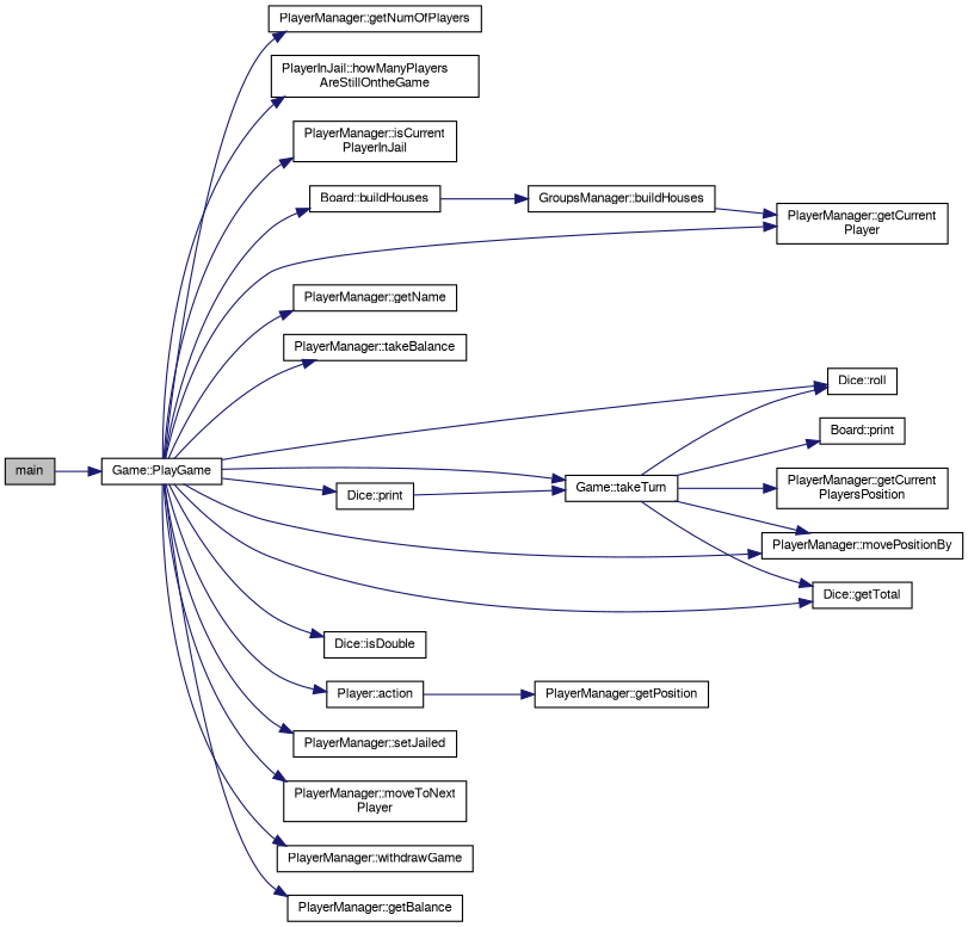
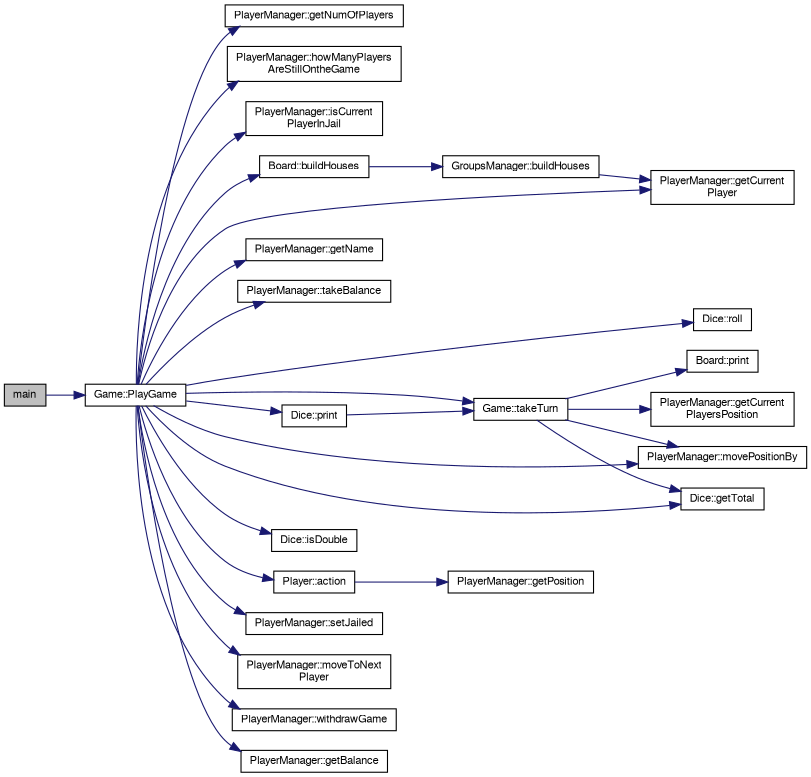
  digraph {
    rankdir=LR
    node [color=black fillcolor=white fontname=FreeSans fontsize=10 shape=record style=filled]
    edge [color=midnightblue fontname=FreeSans fontsize=10 labelfontname=FreeSans labelfontsize=10 style=solid]
    n1 [fillcolor=grey75 fontcolor=black height=0.2 label=main width=0.4]
    n2 [height=0.2 label="Game::PlayGame" width=0.4]
    n3 [height=0.2 label="PlayerManager::getNumOfPlayers" width=0.4]
-   n4 [height=0.2 label="PlayerInJail::howManyPlayers\lAreStillOntheGame" width=0.4]
+   n4 [height=0.2 label="PlayerManager::howManyPlayers\lAreStillOntheGame" width=0.4]
    n5 [height=0.2 label="PlayerManager::isCurrent\lPlayerInJail" width=0.4]
    n6 [height=0.2 label="PlayerManager::getCurrent\lPlayer" width=0.4]
    n7 [height=0.2 label="PlayerManager::getName" width=0.4]
    n8 [height=0.2 label="PlayerManager::takeBalance" width=0.4]
    n9 [height=0.2 label="Dice::roll" width=0.4]
    n10 [height=0.2 label="Dice::print" width=0.4]
    n11 [height=0.2 label="Dice::isDouble" width=0.4]
    n12 [height=0.2 label="PlayerManager::movePositionBy" width=0.4]
    n13 [height=0.2 label="Dice::getTotal" width=0.4]
    n14 [height=0.2 label="Player::action" width=0.4]
    n15 [height=0.2 label="PlayerManager::setJailed" width=0.4]
    n16 [height=0.2 label="Game::takeTurn" width=0.4]
    n17 [height=0.2 label="PlayerManager::moveToNext\lPlayer" width=0.4]
    n18 [height=0.2 label="PlayerManager::withdrawGame" width=0.4]
    n19 [height=0.2 label="PlayerManager::getBalance" width=0.4]
    n20 [height=0.2 label="Board::buildHouses" width=0.4]
    n21 [height=0.2 label="PlayerManager::getPosition" width=0.4]
    n22 [height=0.2 label="Board::print" width=0.4]
    n23 [height=0.2 label="PlayerManager::getCurrent\lPlayersPosition" width=0.4]
    n24 [height=0.2 label="GroupsManager::buildHouses" width=0.4]
    n1 -> n2
    n2 -> n3
    n2 -> n4
    n2 -> n5
    n2 -> n6
    n2 -> n7
    n2 -> n8
    n2 -> n9
    n2 -> n10
    n2 -> n11
    n2 -> n12
    n2 -> n13
    n2 -> n14
    n2 -> n15
    n2 -> n16
    n2 -> n17
    n2 -> n18
    n2 -> n19
    n2 -> n20
    n10 -> n16
    n14 -> n21
-   n16 -> n9
    n16 -> n12
    n16 -> n13
    n16 -> n22
    n16 -> n23
    n20 -> n24
    n24 -> n6
  }
